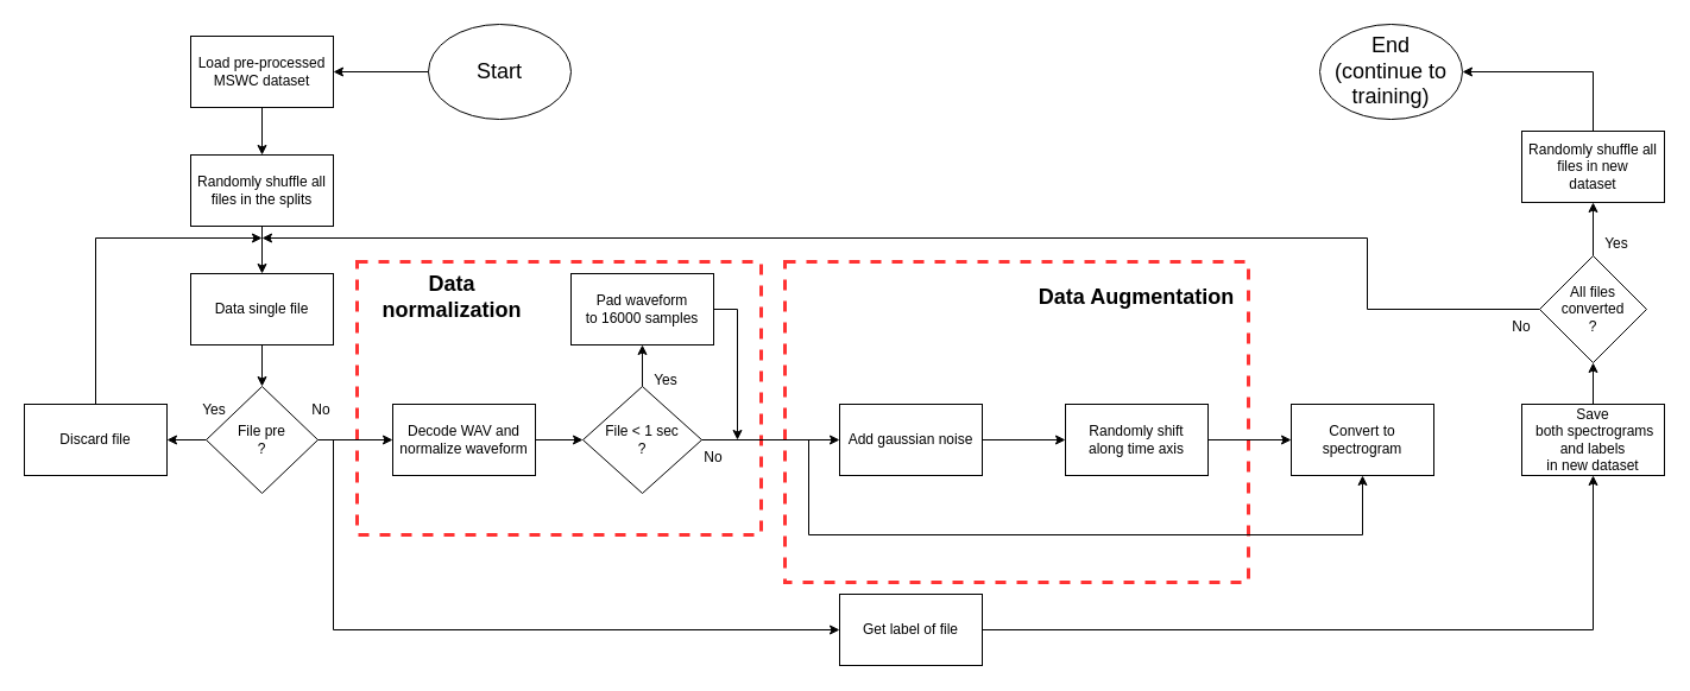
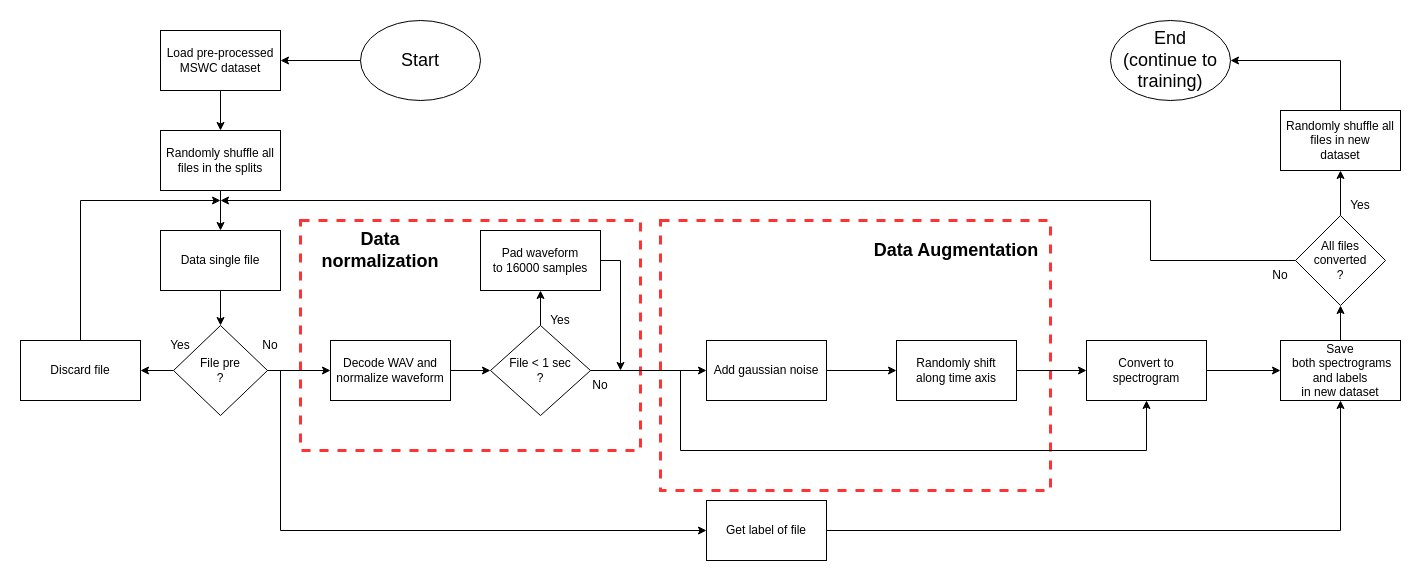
  <mxCell id="0" />
  <mxCell id="1" parent="0" />
  <mxCell id="2" value="" style="rounded=0;whiteSpace=wrap;html=1;fillColor=none;dashed=1;strokeWidth=3;strokeColor=#FF3333;" vertex="1" parent="1"><mxGeometry x="300" y="220" width="340" height="230" as="geometry" /></mxCell>
  <mxCell id="3" value="" style="rounded=0;whiteSpace=wrap;html=1;fillColor=none;dashed=1;strokeWidth=3;strokeColor=#FF3333;" parent="1" vertex="1"><mxGeometry x="660" y="220" width="390" height="270" as="geometry" /></mxCell>
  <mxCell id="4" style="edgeStyle=orthogonalEdgeStyle;rounded=0;orthogonalLoop=1;jettySize=auto;html=1;exitX=1;exitY=0.5;exitDx=0;exitDy=0;entryX=0;entryY=0.5;entryDx=0;entryDy=0;" parent="1" source="18" target="6" edge="1"><mxGeometry relative="1" as="geometry"><mxPoint x="636" y="370" as="sourcePoint" /></mxGeometry></mxCell>
  <mxCell id="5" style="edgeStyle=orthogonalEdgeStyle;rounded=0;orthogonalLoop=1;jettySize=auto;html=1;exitX=1;exitY=0.5;exitDx=0;exitDy=0;entryX=0;entryY=0.5;entryDx=0;entryDy=0;" parent="1" source="6" target="10" edge="1"><mxGeometry relative="1" as="geometry" /></mxCell>
  <mxCell id="6" value="&lt;span&gt;Add gaussian noise&lt;/span&gt;" style="rounded=0;whiteSpace=wrap;html=1;" parent="1" vertex="1"><mxGeometry x="706" y="340" width="120" height="60" as="geometry" /></mxCell>
+ <mxCell id="7" style="edgeStyle=orthogonalEdgeStyle;rounded=0;orthogonalLoop=1;jettySize=auto;html=1;exitX=1;exitY=0.5;exitDx=0;exitDy=0;entryX=0;entryY=0.5;entryDx=0;entryDy=0;" parent="1" source="8" target="40" edge="1"><mxGeometry relative="1" as="geometry"><mxPoint x="1270" y="370" as="targetPoint" /></mxGeometry></mxCell>
  <mxCell id="8" value="Convert to spectrogram" style="rounded=0;whiteSpace=wrap;html=1;" parent="1" vertex="1"><mxGeometry x="1086" y="340" width="120" height="60" as="geometry" /></mxCell>
  <mxCell id="9" style="edgeStyle=orthogonalEdgeStyle;rounded=0;orthogonalLoop=1;jettySize=auto;html=1;exitX=1;exitY=0.5;exitDx=0;exitDy=0;" parent="1" source="10" target="8" edge="1"><mxGeometry relative="1" as="geometry" /></mxCell>
  <mxCell id="10" value="Randomly shift &lt;br&gt;along time axis" style="rounded=0;whiteSpace=wrap;html=1;" parent="1" vertex="1"><mxGeometry x="896" y="340" width="120" height="60" as="geometry" /></mxCell>
  <mxCell id="11" style="edgeStyle=orthogonalEdgeStyle;rounded=0;orthogonalLoop=1;jettySize=auto;html=1;exitX=1;exitY=0.5;exitDx=0;exitDy=0;entryX=0.5;entryY=1;entryDx=0;entryDy=0;" parent="1" source="12" target="40" edge="1"><mxGeometry relative="1" as="geometry"><mxPoint x="1340" y="470" as="targetPoint" /></mxGeometry></mxCell>
  <mxCell id="12" value="Get label of file" style="rounded=0;whiteSpace=wrap;html=1;strokeWidth=1;fillColor=none;" parent="1" vertex="1"><mxGeometry x="706" y="500" width="120" height="60" as="geometry" /></mxCell>
  <mxCell id="13" style="edgeStyle=orthogonalEdgeStyle;rounded=0;orthogonalLoop=1;jettySize=auto;html=1;exitX=0.5;exitY=1;exitDx=0;exitDy=0;entryX=0.5;entryY=0;entryDx=0;entryDy=0;" parent="1" source="14" target="36" edge="1"><mxGeometry relative="1" as="geometry" /></mxCell>
  <mxCell id="14" value="Randomly shuffle all files in the splits" style="rounded=0;whiteSpace=wrap;html=1;strokeWidth=1;fillColor=none;" parent="1" vertex="1"><mxGeometry x="160" y="130" width="120" height="60" as="geometry" /></mxCell>
  <mxCell id="15" style="edgeStyle=orthogonalEdgeStyle;rounded=0;orthogonalLoop=1;jettySize=auto;html=1;exitX=1;exitY=0.5;exitDx=0;exitDy=0;" parent="1" source="16" edge="1"><mxGeometry relative="1" as="geometry"><mxPoint x="620" y="370" as="targetPoint" /><Array as="points"><mxPoint x="620" y="260" /></Array></mxGeometry></mxCell>
  <mxCell id="16" value="Pad waveform&lt;br&gt;to 16000 samples" style="rounded=0;whiteSpace=wrap;html=1;" parent="1" vertex="1"><mxGeometry x="480" y="230" width="120" height="60" as="geometry" /></mxCell>
  <mxCell id="17" style="edgeStyle=orthogonalEdgeStyle;rounded=0;orthogonalLoop=1;jettySize=auto;html=1;exitX=0.5;exitY=0;exitDx=0;exitDy=0;entryX=0.5;entryY=1;entryDx=0;entryDy=0;" parent="1" source="18" target="16" edge="1"><mxGeometry relative="1" as="geometry" /></mxCell>
  <mxCell id="18" value="File &amp;lt; 1 sec&lt;br&gt;?" style="rhombus;whiteSpace=wrap;html=1;strokeWidth=1;fillColor=none;" parent="1" vertex="1"><mxGeometry x="490" y="325" width="100" height="90" as="geometry" /></mxCell>
  <mxCell id="19" style="edgeStyle=orthogonalEdgeStyle;rounded=0;orthogonalLoop=1;jettySize=auto;html=1;exitX=0;exitY=0.5;exitDx=0;exitDy=0;entryX=1;entryY=0.5;entryDx=0;entryDy=0;" parent="1" source="22" target="24" edge="1"><mxGeometry relative="1" as="geometry" /></mxCell>
  <mxCell id="20" style="edgeStyle=orthogonalEdgeStyle;rounded=0;orthogonalLoop=1;jettySize=auto;html=1;exitX=1;exitY=0.5;exitDx=0;exitDy=0;entryX=0;entryY=0.5;entryDx=0;entryDy=0;startArrow=none;" parent="1" source="47" target="18" edge="1"><mxGeometry relative="1" as="geometry"><mxPoint x="440" y="370" as="sourcePoint" /></mxGeometry></mxCell>
  <mxCell id="21" style="edgeStyle=orthogonalEdgeStyle;rounded=0;orthogonalLoop=1;jettySize=auto;html=1;entryX=0;entryY=0.5;entryDx=0;entryDy=0;exitX=1;exitY=0.5;exitDx=0;exitDy=0;" parent="1" source="22" target="12" edge="1"><mxGeometry relative="1" as="geometry"><Array as="points"><mxPoint x="280" y="370" /><mxPoint x="280" y="530" /></Array><mxPoint x="290" y="390" as="sourcePoint" /></mxGeometry></mxCell>
  <mxCell id="22" value="File pre&lt;br&gt;?" style="rhombus;whiteSpace=wrap;html=1;strokeWidth=1;fillColor=none;" parent="1" vertex="1"><mxGeometry x="173" y="325" width="94" height="90" as="geometry" /></mxCell>
  <mxCell id="23" style="edgeStyle=orthogonalEdgeStyle;rounded=0;orthogonalLoop=1;jettySize=auto;html=1;exitX=0.5;exitY=0;exitDx=0;exitDy=0;" parent="1" source="24" edge="1"><mxGeometry relative="1" as="geometry"><mxPoint x="220" y="200" as="targetPoint" /><Array as="points"><mxPoint x="80" y="200" /></Array></mxGeometry></mxCell>
  <mxCell id="24" value="Discard file" style="rounded=0;whiteSpace=wrap;html=1;strokeWidth=1;fillColor=none;" parent="1" vertex="1"><mxGeometry x="20" y="340" width="120" height="60" as="geometry" /></mxCell>
  <mxCell id="25" value="Yes" style="text;html=1;strokeColor=none;fillColor=none;align=center;verticalAlign=middle;whiteSpace=wrap;rounded=0;" parent="1" vertex="1"><mxGeometry x="150" y="330" width="60" height="30" as="geometry" /></mxCell>
  <mxCell id="26" value="Yes" style="text;html=1;strokeColor=none;fillColor=none;align=center;verticalAlign=middle;whiteSpace=wrap;rounded=0;" parent="1" vertex="1"><mxGeometry x="530" y="305" width="60" height="30" as="geometry" /></mxCell>
  <mxCell id="27" style="edgeStyle=orthogonalEdgeStyle;rounded=0;orthogonalLoop=1;jettySize=auto;html=1;entryX=0;entryY=0.5;entryDx=0;entryDy=0;exitX=1;exitY=0.5;exitDx=0;exitDy=0;" edge="1" parent="1" source="22" target="47"><mxGeometry relative="1" as="geometry"><mxPoint x="270" y="400" as="sourcePoint" /><Array as="points" /></mxGeometry></mxCell>
  <mxCell id="28" value="No" style="text;html=1;strokeColor=none;fillColor=none;align=center;verticalAlign=middle;whiteSpace=wrap;rounded=0;" parent="1" vertex="1"><mxGeometry x="240" y="330" width="60" height="30" as="geometry" /></mxCell>
  <mxCell id="29" value="No" style="text;html=1;strokeColor=none;fillColor=none;align=center;verticalAlign=middle;whiteSpace=wrap;rounded=0;" parent="1" vertex="1"><mxGeometry x="570" y="370" width="60" height="30" as="geometry" /></mxCell>
  <mxCell id="30" value="Data Augmentation" style="text;html=1;strokeColor=none;fillColor=none;align=center;verticalAlign=middle;whiteSpace=wrap;rounded=0;fontSize=18;fontStyle=1" parent="1" vertex="1"><mxGeometry x="846" y="230" width="220" height="40" as="geometry" /></mxCell>
  <mxCell id="31" style="edgeStyle=orthogonalEdgeStyle;rounded=0;orthogonalLoop=1;jettySize=auto;html=1;exitX=0;exitY=0.5;exitDx=0;exitDy=0;entryX=1;entryY=0.5;entryDx=0;entryDy=0;" parent="1" source="32" target="34" edge="1"><mxGeometry relative="1" as="geometry" /></mxCell>
  <mxCell id="32" value="Start" style="ellipse;whiteSpace=wrap;html=1;fontSize=18;strokeWidth=1;fillColor=none;" parent="1" vertex="1"><mxGeometry x="360" y="20" width="120" height="80" as="geometry" /></mxCell>
  <mxCell id="33" style="edgeStyle=orthogonalEdgeStyle;rounded=0;orthogonalLoop=1;jettySize=auto;html=1;exitX=0.5;exitY=1;exitDx=0;exitDy=0;entryX=0.5;entryY=0;entryDx=0;entryDy=0;" parent="1" source="34" target="14" edge="1"><mxGeometry relative="1" as="geometry"><mxPoint x="220" y="120" as="targetPoint" /></mxGeometry></mxCell>
  <mxCell id="34" value="Load pre-processed&lt;br&gt;MSWC dataset" style="rounded=0;whiteSpace=wrap;html=1;strokeWidth=1;fillColor=none;" parent="1" vertex="1"><mxGeometry x="160" y="30" width="120" height="60" as="geometry" /></mxCell>
  <mxCell id="35" style="edgeStyle=orthogonalEdgeStyle;rounded=0;orthogonalLoop=1;jettySize=auto;html=1;exitX=0.5;exitY=1;exitDx=0;exitDy=0;entryX=0.5;entryY=0;entryDx=0;entryDy=0;" parent="1" source="36" target="22" edge="1"><mxGeometry relative="1" as="geometry" /></mxCell>
  <mxCell id="36" value="Data single file" style="rounded=0;whiteSpace=wrap;html=1;strokeWidth=1;fillColor=none;" parent="1" vertex="1"><mxGeometry x="160" y="230" width="120" height="60" as="geometry" /></mxCell>
  <mxCell id="37" style="edgeStyle=orthogonalEdgeStyle;rounded=0;orthogonalLoop=1;jettySize=auto;html=1;exitX=0.5;exitY=1;exitDx=0;exitDy=0;" parent="1" source="28" target="28" edge="1"><mxGeometry relative="1" as="geometry" /></mxCell>
  <mxCell id="38" style="edgeStyle=orthogonalEdgeStyle;rounded=0;orthogonalLoop=1;jettySize=auto;html=1;exitX=0;exitY=0.5;exitDx=0;exitDy=0;" parent="1" source="42" edge="1"><mxGeometry relative="1" as="geometry"><mxPoint x="220" y="200" as="targetPoint" /><mxPoint x="1200" y="190" as="sourcePoint" /><Array as="points"><mxPoint x="1150" y="260" /><mxPoint x="1150" y="200" /></Array></mxGeometry></mxCell>
  <mxCell id="39" style="edgeStyle=orthogonalEdgeStyle;rounded=0;orthogonalLoop=1;jettySize=auto;html=1;exitX=0.5;exitY=0;exitDx=0;exitDy=0;entryX=0.5;entryY=1;entryDx=0;entryDy=0;" parent="1" source="40" target="42" edge="1"><mxGeometry relative="1" as="geometry" /></mxCell>
  <mxCell id="40" value="&lt;span&gt;Save&lt;/span&gt;&lt;br&gt;&lt;span&gt;&amp;nbsp;both spectrograms&lt;/span&gt;&lt;br&gt;&lt;span&gt;and labels&lt;/span&gt;&lt;br&gt;&lt;span&gt;in new dataset&lt;/span&gt;" style="rounded=0;whiteSpace=wrap;html=1;" parent="1" vertex="1"><mxGeometry x="1280" y="340" width="120" height="60" as="geometry" /></mxCell>
  <mxCell id="41" style="edgeStyle=orthogonalEdgeStyle;rounded=0;orthogonalLoop=1;jettySize=auto;html=1;exitX=0.5;exitY=0;exitDx=0;exitDy=0;entryX=0.5;entryY=1;entryDx=0;entryDy=0;" edge="1" parent="1" source="42" target="49"><mxGeometry relative="1" as="geometry" /></mxCell>
  <mxCell id="42" value="All files&lt;br&gt;converted&lt;br&gt;?" style="rhombus;whiteSpace=wrap;html=1;" parent="1" vertex="1"><mxGeometry x="1295" y="215" width="90" height="90" as="geometry" /></mxCell>
  <mxCell id="43" value="End&lt;br&gt;(continue to&lt;br&gt;training)" style="ellipse;whiteSpace=wrap;html=1;fontSize=18;strokeWidth=1;fillColor=none;" parent="1" vertex="1"><mxGeometry x="1110" y="20" width="120" height="80" as="geometry" /></mxCell>
  <mxCell id="44" value="No" style="text;html=1;strokeColor=none;fillColor=none;align=center;verticalAlign=middle;whiteSpace=wrap;rounded=0;" parent="1" vertex="1"><mxGeometry x="1250" y="260" width="60" height="30" as="geometry" /></mxCell>
  <mxCell id="45" value="Yes" style="text;html=1;strokeColor=none;fillColor=none;align=center;verticalAlign=middle;whiteSpace=wrap;rounded=0;" parent="1" vertex="1"><mxGeometry x="1330" y="190" width="60" height="30" as="geometry" /></mxCell>
  <mxCell id="46" style="edgeStyle=orthogonalEdgeStyle;rounded=0;orthogonalLoop=1;jettySize=auto;html=1;exitX=1;exitY=0.5;exitDx=0;exitDy=0;entryX=0.5;entryY=1;entryDx=0;entryDy=0;" edge="1" parent="1" source="18" target="8"><mxGeometry relative="1" as="geometry"><mxPoint x="1130.345" y="450" as="targetPoint" /><Array as="points"><mxPoint x="680" y="370" /><mxPoint x="680" y="450" /><mxPoint x="1146" y="450" /></Array></mxGeometry></mxCell>
  <mxCell id="47" value="Decode WAV and normalize waveform" style="rounded=0;whiteSpace=wrap;html=1;" vertex="1" parent="1"><mxGeometry x="330" y="340" width="120" height="60" as="geometry" /></mxCell>
  <mxCell id="48" style="edgeStyle=orthogonalEdgeStyle;rounded=0;orthogonalLoop=1;jettySize=auto;html=1;exitX=0.5;exitY=0;exitDx=0;exitDy=0;entryX=1;entryY=0.5;entryDx=0;entryDy=0;" edge="1" parent="1" source="49" target="43"><mxGeometry relative="1" as="geometry" /></mxCell>
  <mxCell id="49" value="&lt;span&gt;Randomly shuffle all files in new&lt;br&gt;dataset&lt;br&gt;&lt;/span&gt;" style="rounded=0;whiteSpace=wrap;html=1;" vertex="1" parent="1"><mxGeometry x="1280" y="110" width="120" height="60" as="geometry" /></mxCell>
  <mxCell id="50" value="Data&lt;br&gt;normalization" style="text;html=1;strokeColor=none;fillColor=none;align=center;verticalAlign=middle;whiteSpace=wrap;rounded=0;fontSize=18;fontStyle=1" vertex="1" parent="1"><mxGeometry x="270" y="230" width="220" height="40" as="geometry" /></mxCell>
